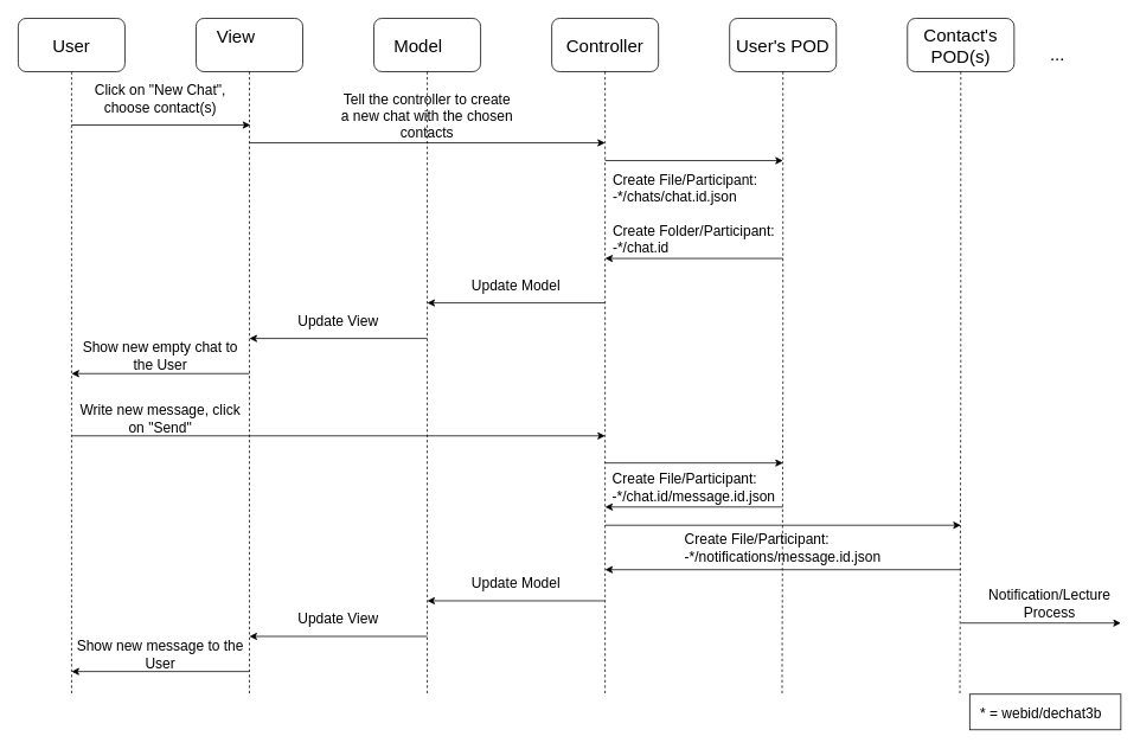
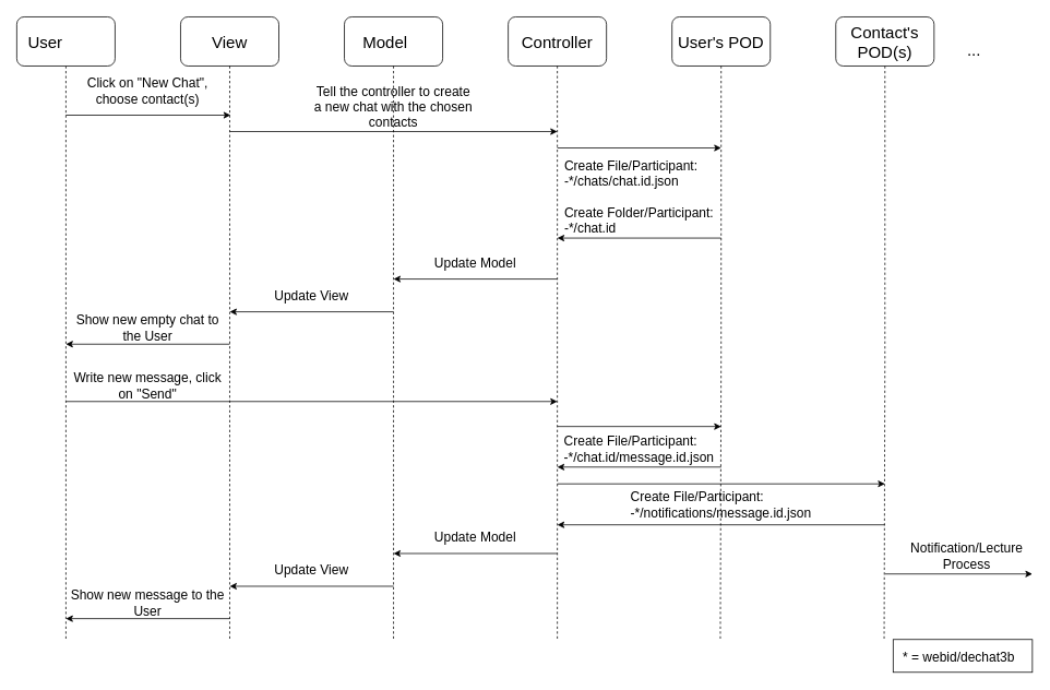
  <mxCell id="0" />
  <mxCell id="1" parent="0" />
  <mxCell id="2" value="" style="rounded=0;whiteSpace=wrap;html=1;" parent="1" vertex="1"><mxGeometry x="1090" y="780" width="170" height="40" as="geometry" /></mxCell>
  <mxCell id="3" style="edgeStyle=orthogonalEdgeStyle;rounded=0;orthogonalLoop=1;jettySize=auto;html=1;dashed=1;startArrow=none;startFill=0;endArrow=none;endFill=0;" parent="1" source="4" edge="1"><mxGeometry relative="1" as="geometry"><mxPoint x="80" y="780" as="targetPoint" /></mxGeometry></mxCell>
  <mxCell id="4" value="" style="rounded=1;whiteSpace=wrap;html=1;" parent="1" vertex="1"><mxGeometry width="120" height="60" as="geometry" x="20" y="20" /></mxCell>
  <mxCell id="5" value="" style="rounded=1;whiteSpace=wrap;html=1;" parent="1" vertex="1"><mxGeometry x="220" width="120" height="60" as="geometry" y="20" /></mxCell>
- <mxCell id="6" value="&lt;font style=&quot;font-size: 20px&quot;&gt;User&lt;/font&gt;" style="text;html=1;strokeColor=none;fillColor=none;align=center;verticalAlign=middle;whiteSpace=wrap;rounded=0;" parent="1" vertex="1"><mxGeometry x="55" y="40" width="50" height="20" as="geometry" /></mxCell>
- <mxCell id="7" value="&lt;font style=&quot;font-size: 20px&quot;&gt;View&lt;/font&gt;" style="text;html=1;strokeColor=none;fillColor=none;align=center;verticalAlign=middle;whiteSpace=wrap;rounded=0;" parent="1" vertex="1"><mxGeometry x="245" y="30" width="40" height="20" as="geometry" /></mxCell>
+ <mxCell id="6" value="&lt;font style=&quot;font-size: 20px&quot;&gt;User&lt;/font&gt;" style="text;html=1;strokeColor=none;fillColor=none;align=center;verticalAlign=middle;whiteSpace=wrap;rounded=0;" parent="1" vertex="1"><mxGeometry x="30" y="40" width="50" height="20" as="geometry" /></mxCell>
+ <mxCell id="7" value="&lt;font style=&quot;font-size: 20px&quot;&gt;View&lt;/font&gt;" style="text;html=1;strokeColor=none;fillColor=none;align=center;verticalAlign=middle;whiteSpace=wrap;rounded=0;" parent="1" vertex="1"><mxGeometry x="260" y="40" width="40" height="20" as="geometry" /></mxCell>
  <mxCell id="8" value="" style="rounded=1;whiteSpace=wrap;html=1;" parent="1" vertex="1"><mxGeometry x="420" width="120" height="60" as="geometry" y="20" /></mxCell>
  <mxCell id="9" value="" style="rounded=1;whiteSpace=wrap;html=1;" parent="1" vertex="1"><mxGeometry x="620" width="120" height="60" as="geometry" y="20" /></mxCell>
  <mxCell id="10" value="&lt;font style=&quot;font-size: 20px&quot;&gt;Model&lt;/font&gt;" style="text;html=1;strokeColor=none;fillColor=none;align=center;verticalAlign=middle;whiteSpace=wrap;rounded=0;" parent="1" vertex="1"><mxGeometry x="440" y="40" width="60" height="20" as="geometry" /></mxCell>
  <mxCell id="11" value="&lt;font style=&quot;font-size: 20px&quot;&gt;Controller&lt;/font&gt;" style="text;html=1;strokeColor=none;fillColor=none;align=center;verticalAlign=middle;whiteSpace=wrap;rounded=0;" parent="1" vertex="1"><mxGeometry x="635" y="40" width="90" height="20" as="geometry" /></mxCell>
  <mxCell id="12" value="" style="rounded=1;whiteSpace=wrap;html=1;" parent="1" vertex="1"><mxGeometry x="820" width="120" height="60" as="geometry" y="20" /></mxCell>
  <mxCell id="13" value="&lt;font style=&quot;font-size: 20px&quot;&gt;User's POD&lt;/font&gt;" style="text;html=1;strokeColor=none;fillColor=none;align=center;verticalAlign=middle;whiteSpace=wrap;rounded=0;" parent="1" vertex="1"><mxGeometry x="825" y="40" width="110" height="20" as="geometry" /></mxCell>
  <mxCell id="14" style="edgeStyle=orthogonalEdgeStyle;rounded=0;orthogonalLoop=1;jettySize=auto;html=1;dashed=1;startArrow=none;startFill=0;endArrow=none;endFill=0;exitX=0.5;exitY=1;exitDx=0;exitDy=0;" parent="1" source="5" edge="1"><mxGeometry relative="1" as="geometry"><mxPoint x="280" y="780" as="targetPoint" /><mxPoint x="279.5" y="90" as="sourcePoint" /></mxGeometry></mxCell>
  <mxCell id="15" style="edgeStyle=orthogonalEdgeStyle;rounded=0;orthogonalLoop=1;jettySize=auto;html=1;dashed=1;startArrow=none;startFill=0;endArrow=none;endFill=0;exitX=0.5;exitY=1;exitDx=0;exitDy=0;" parent="1" source="8" edge="1"><mxGeometry relative="1" as="geometry"><mxPoint x="480" y="780" as="targetPoint" /><mxPoint x="480" y="90" as="sourcePoint" /></mxGeometry></mxCell>
  <mxCell id="16" style="edgeStyle=orthogonalEdgeStyle;rounded=0;orthogonalLoop=1;jettySize=auto;html=1;dashed=1;startArrow=none;startFill=0;endArrow=none;endFill=0;exitX=0.5;exitY=1;exitDx=0;exitDy=0;" parent="1" source="9" edge="1"><mxGeometry relative="1" as="geometry"><mxPoint x="680" y="780" as="targetPoint" /><mxPoint x="679" y="90" as="sourcePoint" /></mxGeometry></mxCell>
  <mxCell id="17" style="edgeStyle=orthogonalEdgeStyle;rounded=0;orthogonalLoop=1;jettySize=auto;html=1;dashed=1;startArrow=none;startFill=0;endArrow=none;endFill=0;exitX=0.5;exitY=1;exitDx=0;exitDy=0;" parent="1" source="12" edge="1"><mxGeometry relative="1" as="geometry"><mxPoint x="879" y="780" as="targetPoint" /><mxPoint x="879" y="90" as="sourcePoint" /></mxGeometry></mxCell>
  <mxCell id="18" value="" style="endArrow=classic;html=1;" parent="1" edge="1"><mxGeometry width="50" height="50" relative="1" as="geometry"><mxPoint x="680" y="180" as="sourcePoint" /><mxPoint x="880" y="180" as="targetPoint" /></mxGeometry></mxCell>
  <mxCell id="19" value="" style="endArrow=classic;html=1;" parent="1" edge="1"><mxGeometry width="50" height="50" relative="1" as="geometry"><mxPoint x="80" y="140" as="sourcePoint" /><mxPoint x="281" y="140" as="targetPoint" /></mxGeometry></mxCell>
  <mxCell id="20" value="&lt;font style=&quot;font-size: 16px&quot;&gt;Click on &quot;New Chat&quot;, choose contact(s)&lt;/font&gt;" style="text;html=1;strokeColor=none;fillColor=none;align=center;verticalAlign=middle;whiteSpace=wrap;rounded=0;" parent="1" vertex="1"><mxGeometry x="80" y="90" width="200" height="40" as="geometry" /></mxCell>
  <mxCell id="21" value="&lt;div style=&quot;font-size: 16px&quot; align=&quot;left&quot;&gt;&lt;font style=&quot;font-size: 16px&quot;&gt;Create File/Participant:&lt;/font&gt;&lt;/div&gt;&lt;div style=&quot;font-size: 16px&quot; align=&quot;left&quot;&gt;&lt;font style=&quot;font-size: 16px&quot;&gt;-*/chats/chat.id.json&lt;/font&gt;&lt;/div&gt;&lt;div style=&quot;font-size: 16px&quot; align=&quot;left&quot;&gt;&lt;font style=&quot;font-size: 16px&quot;&gt;&lt;br&gt;&lt;/font&gt;&lt;/div&gt;&lt;div style=&quot;font-size: 16px&quot; align=&quot;left&quot;&gt;&lt;font style=&quot;font-size: 16px&quot;&gt;Create Folder/Participant:&lt;br&gt;&lt;/font&gt;&lt;/div&gt;&lt;div style=&quot;font-size: 16px&quot; align=&quot;left&quot;&gt;&lt;font style=&quot;font-size: 16px&quot;&gt;-*/chat.id&lt;/font&gt;&lt;/div&gt;" style="text;html=1;strokeColor=none;fillColor=none;align=center;verticalAlign=middle;whiteSpace=wrap;rounded=0;" parent="1" vertex="1"><mxGeometry x="680" y="190" width="200" height="100" as="geometry" /></mxCell>
  <mxCell id="22" value="" style="endArrow=classic;html=1;" parent="1" edge="1"><mxGeometry width="50" height="50" relative="1" as="geometry"><mxPoint x="880" y="290" as="sourcePoint" /><mxPoint x="680" y="290" as="targetPoint" /></mxGeometry></mxCell>
  <mxCell id="23" value="" style="endArrow=classic;html=1;" parent="1" edge="1"><mxGeometry width="50" height="50" relative="1" as="geometry"><mxPoint x="480" y="380" as="sourcePoint" /><mxPoint x="280" y="380" as="targetPoint" /></mxGeometry></mxCell>
  <mxCell id="24" value="&lt;font style=&quot;font-size: 16px&quot;&gt;Update View&lt;/font&gt;" style="text;html=1;strokeColor=none;fillColor=none;align=center;verticalAlign=middle;whiteSpace=wrap;rounded=0;" parent="1" vertex="1"><mxGeometry x="280" y="350" width="200" height="20" as="geometry" /></mxCell>
  <mxCell id="25" value="" style="endArrow=classic;html=1;" parent="1" edge="1"><mxGeometry width="50" height="50" relative="1" as="geometry"><mxPoint x="280" y="419.5" as="sourcePoint" /><mxPoint x="80" y="419.5" as="targetPoint" /></mxGeometry></mxCell>
  <mxCell id="26" value="&lt;font style=&quot;font-size: 16px&quot;&gt;Show new empty chat to the User&lt;/font&gt;" style="text;html=1;strokeColor=none;fillColor=none;align=center;verticalAlign=middle;whiteSpace=wrap;rounded=0;" parent="1" vertex="1"><mxGeometry x="80" y="380" width="200" height="40" as="geometry" /></mxCell>
  <mxCell id="27" value="&lt;font style=&quot;font-size: 16px&quot;&gt;* = webid/dechat3b&lt;/font&gt;" style="text;html=1;resizable=0;points=[];autosize=1;align=left;verticalAlign=top;spacingTop=-4;" parent="1" vertex="1"><mxGeometry x="1100" y="790" width="150" height="20" as="geometry" /></mxCell>
  <mxCell id="28" value="&lt;font style=&quot;font-size: 16px&quot;&gt;Update Model&lt;/font&gt;" style="text;html=1;strokeColor=none;fillColor=none;align=center;verticalAlign=middle;whiteSpace=wrap;rounded=0;" parent="1" vertex="1"><mxGeometry x="480" y="310" width="200" height="20" as="geometry" /></mxCell>
  <mxCell id="29" value="" style="endArrow=classic;html=1;" parent="1" edge="1"><mxGeometry width="50" height="50" relative="1" as="geometry"><mxPoint x="680" y="340" as="sourcePoint" /><mxPoint x="480" y="340" as="targetPoint" /><Array as="points" /></mxGeometry></mxCell>
  <mxCell id="30" value="" style="endArrow=classic;html=1;" parent="1" edge="1"><mxGeometry width="50" height="50" relative="1" as="geometry"><mxPoint x="80" y="489.5" as="sourcePoint" /><mxPoint x="680" y="489.5" as="targetPoint" /></mxGeometry></mxCell>
  <mxCell id="31" value="&lt;font style=&quot;font-size: 16px&quot;&gt;Write new message, click on &quot;Send&quot;&lt;/font&gt;" style="text;html=1;strokeColor=none;fillColor=none;align=center;verticalAlign=middle;whiteSpace=wrap;rounded=0;" parent="1" vertex="1"><mxGeometry x="80" y="450" width="200" height="40" as="geometry" /></mxCell>
  <mxCell id="32" value="" style="endArrow=classic;html=1;" parent="1" edge="1"><mxGeometry width="50" height="50" relative="1" as="geometry"><mxPoint x="680" y="520" as="sourcePoint" /><mxPoint x="880" y="520" as="targetPoint" /></mxGeometry></mxCell>
  <mxCell id="33" value="&lt;div style=&quot;font-size: 16px&quot; align=&quot;left&quot;&gt;&lt;font style=&quot;font-size: 16px&quot;&gt;Create File/Participant:&lt;/font&gt;&lt;/div&gt;&lt;div style=&quot;font-size: 16px&quot; align=&quot;left&quot;&gt;&lt;font style=&quot;font-size: 16px&quot;&gt;-*/chat.id/message.id.json&lt;/font&gt;&lt;/div&gt;" style="text;html=1;strokeColor=none;fillColor=none;align=center;verticalAlign=middle;whiteSpace=wrap;rounded=0;" parent="1" vertex="1"><mxGeometry x="680" y="523" width="200" height="47" as="geometry" /></mxCell>
  <mxCell id="34" value="" style="endArrow=classic;html=1;" parent="1" edge="1"><mxGeometry width="50" height="50" relative="1" as="geometry"><mxPoint x="880" y="569.5" as="sourcePoint" /><mxPoint x="680" y="569.5" as="targetPoint" /></mxGeometry></mxCell>
  <mxCell id="35" value="" style="rounded=1;whiteSpace=wrap;html=1;" parent="1" vertex="1"><mxGeometry x="1020" width="120" height="60" as="geometry" y="20" /></mxCell>
  <mxCell id="36" value="&lt;font style=&quot;font-size: 20px&quot;&gt;Contact's POD(s)&lt;/font&gt;" style="text;html=1;strokeColor=none;fillColor=none;align=center;verticalAlign=middle;whiteSpace=wrap;rounded=0;" parent="1" vertex="1"><mxGeometry x="1025" width="110" height="60" as="geometry" y="20" /></mxCell>
  <mxCell id="37" style="edgeStyle=orthogonalEdgeStyle;rounded=0;orthogonalLoop=1;jettySize=auto;html=1;dashed=1;startArrow=none;startFill=0;endArrow=none;endFill=0;exitX=0.5;exitY=1;exitDx=0;exitDy=0;" parent="1" source="35" edge="1"><mxGeometry relative="1" as="geometry"><mxPoint x="1079" y="780" as="targetPoint" /><mxPoint x="1079" y="90" as="sourcePoint" /></mxGeometry></mxCell>
  <mxCell id="38" value="&lt;font style=&quot;font-size: 20px&quot;&gt;...&lt;/font&gt;" style="text;html=1;strokeColor=none;fillColor=none;align=center;verticalAlign=middle;whiteSpace=wrap;rounded=0;" parent="1" vertex="1"><mxGeometry x="1169" y="50" width="40" height="20" as="geometry" /></mxCell>
  <mxCell id="39" value="&lt;div style=&quot;font-size: 16px&quot; align=&quot;left&quot;&gt;&lt;font style=&quot;font-size: 16px&quot;&gt;Create File/Participant:&lt;/font&gt;&lt;/div&gt;&lt;div style=&quot;font-size: 16px&quot; align=&quot;left&quot;&gt;&lt;font style=&quot;font-size: 16px&quot;&gt;-*/notifications/message.id.json&lt;/font&gt;&lt;/div&gt;" style="text;html=1;strokeColor=none;fillColor=none;align=center;verticalAlign=middle;whiteSpace=wrap;rounded=0;" parent="1" vertex="1"><mxGeometry x="680" y="595" width="400" height="40" as="geometry" /></mxCell>
  <mxCell id="40" value="" style="endArrow=classic;html=1;" parent="1" edge="1"><mxGeometry width="50" height="50" relative="1" as="geometry"><mxPoint x="680" y="590" as="sourcePoint" /><mxPoint x="1080" y="590" as="targetPoint" /></mxGeometry></mxCell>
  <mxCell id="41" value="" style="endArrow=classic;html=1;" parent="1" edge="1"><mxGeometry width="50" height="50" relative="1" as="geometry"><mxPoint x="1080" y="640" as="sourcePoint" /><mxPoint x="680" y="640" as="targetPoint" /></mxGeometry></mxCell>
  <mxCell id="42" value="" style="endArrow=classic;html=1;" parent="1" edge="1"><mxGeometry width="50" height="50" relative="1" as="geometry"><mxPoint x="480" y="715" as="sourcePoint" /><mxPoint x="280" y="715" as="targetPoint" /></mxGeometry></mxCell>
  <mxCell id="43" value="&lt;font style=&quot;font-size: 16px&quot;&gt;Update View&lt;/font&gt;" style="text;html=1;strokeColor=none;fillColor=none;align=center;verticalAlign=middle;whiteSpace=wrap;rounded=0;" parent="1" vertex="1"><mxGeometry x="280" y="685" width="200" height="20" as="geometry" /></mxCell>
  <mxCell id="44" value="&lt;font style=&quot;font-size: 16px&quot;&gt;Show new message to the User&lt;/font&gt;" style="text;html=1;strokeColor=none;fillColor=none;align=center;verticalAlign=middle;whiteSpace=wrap;rounded=0;" parent="1" vertex="1"><mxGeometry x="80" y="715" width="200" height="40" as="geometry" /></mxCell>
  <mxCell id="45" value="&lt;font style=&quot;font-size: 16px&quot;&gt;Update Model&lt;/font&gt;" style="text;html=1;strokeColor=none;fillColor=none;align=center;verticalAlign=middle;whiteSpace=wrap;rounded=0;" parent="1" vertex="1"><mxGeometry x="480" y="645" width="200" height="20" as="geometry" /></mxCell>
  <mxCell id="46" value="" style="endArrow=classic;html=1;" parent="1" edge="1"><mxGeometry width="50" height="50" relative="1" as="geometry"><mxPoint x="680" y="675" as="sourcePoint" /><mxPoint x="480" y="675" as="targetPoint" /><Array as="points" /></mxGeometry></mxCell>
  <mxCell id="47" value="" style="endArrow=classic;html=1;" parent="1" edge="1"><mxGeometry width="50" height="50" relative="1" as="geometry"><mxPoint x="1080" y="700" as="sourcePoint" /><mxPoint x="1260" y="700" as="targetPoint" /></mxGeometry></mxCell>
  <mxCell id="48" value="&lt;font style=&quot;font-size: 16px&quot;&gt;Notification/Lecture Process&lt;/font&gt;" style="text;html=1;strokeColor=none;fillColor=none;align=center;verticalAlign=middle;whiteSpace=wrap;rounded=0;" parent="1" vertex="1"><mxGeometry x="1100" y="660" width="160" height="35" as="geometry" /></mxCell>
  <mxCell id="49" value="" style="endArrow=classic;html=1;" parent="1" edge="1"><mxGeometry width="50" height="50" relative="1" as="geometry"><mxPoint x="280" y="754.5" as="sourcePoint" /><mxPoint x="80" y="754.5" as="targetPoint" /></mxGeometry></mxCell>
  <mxCell id="50" value="" style="endArrow=classic;html=1;" edge="1" parent="1"><mxGeometry width="50" height="50" relative="1" as="geometry"><mxPoint x="280" y="160" as="sourcePoint" /><mxPoint x="680" y="160" as="targetPoint" /></mxGeometry></mxCell>
  <mxCell id="51" value="&lt;font style=&quot;font-size: 16px&quot;&gt;Tell the controller to create a new chat with the chosen contacts&lt;/font&gt;" style="text;html=1;strokeColor=none;fillColor=none;align=center;verticalAlign=middle;whiteSpace=wrap;rounded=0;" vertex="1" parent="1"><mxGeometry x="380" y="110" width="200" height="40" as="geometry" /></mxCell>
